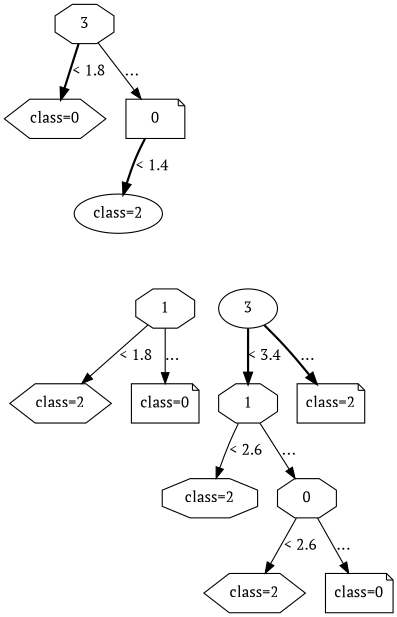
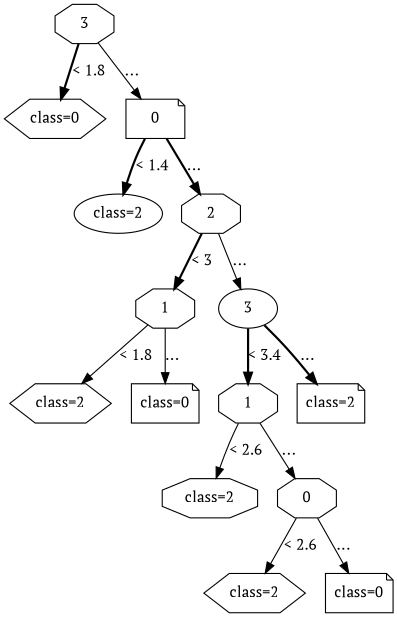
  digraph {
    fontname="PT Serif"
    node [shape=octagon fontname="PT Serif"]
    edge [style=solid fontname="PT Serif"]
    n1 [label=3]
    n2 [label="class=0" shape=hexagon]
    n3 [label=0 shape=note]
    n4 [label="class=2" shape=ellipse]
+   n5 [label=2]
    n6 [label=1]
    n7 [label=3 shape=ellipse]
    n8 [label="class=2" shape=hexagon]
    n9 [label="class=0" shape=note]
    n10 [label=1]
    n11 [label="class=2" shape=note]
    n12 [label="class=2"]
    n13 [label=0]
    n14 [label="class=2" shape=hexagon]
    n15 [label="class=0" shape=note]
    n1 -> n2 [label="< 1.8" style=bold]
    n1 -> n3 [label="..."]
    n3 -> n4 [label="< 1.4" style=bold]
+   n3 -> n5 [label="..." style=bold]
+   n5 -> n6 [label="< 3" style=bold]
+   n5 -> n7 [label="..."]
    n6 -> n8 [label="< 1.8"]
    n6 -> n9 [label="..."]
    n7 -> n10 [label="< 3.4" style=bold]
    n7 -> n11 [label="..." style=bold]
    n10 -> n12 [label="< 2.6"]
    n10 -> n13 [label="..."]
    n13 -> n14 [label="< 2.6"]
    n13 -> n15 [label="..."]
  }
